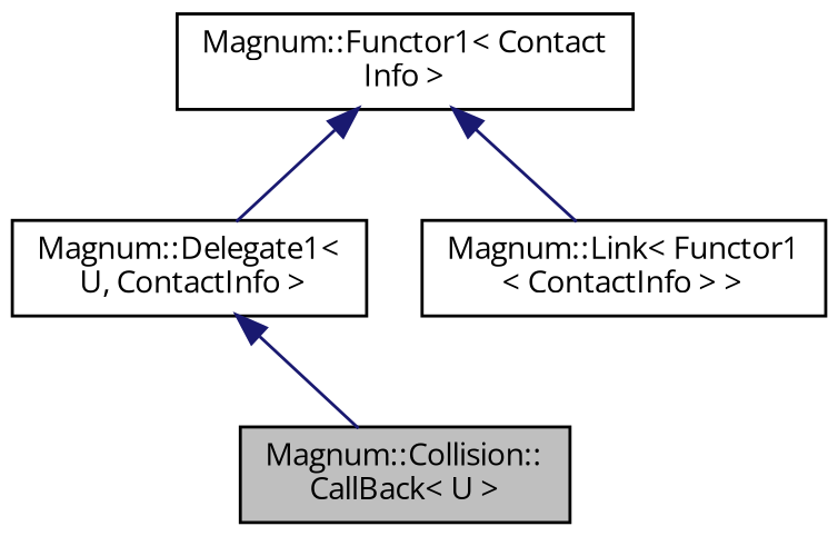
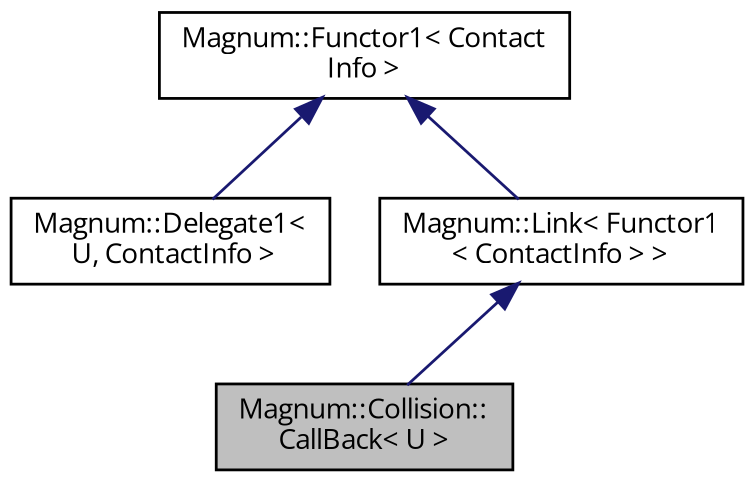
  digraph {
    fontname="Open Sans"
    node [color=black fillcolor=white fontname="Open Sans" fontsize=10 shape=record style=filled]
    edge [color=midnightblue dir=back fontname="Open Sans" fontsize=10 labelfontname=Helvetica labelfontsize=10 style=solid]
    n1 [fillcolor=grey75 fontcolor=black height=0.2 label="Magnum::Collision::\lCallBack\< U \>" width=0.4]
    n2 [height=0.2 label="Magnum::Delegate1\<\l U, ContactInfo \>" width=0.4]
    n3 [height=0.2 label="Magnum::Functor1\< Contact\lInfo \>" width=0.4]
    n4 [height=0.2 label="Magnum::Link\< Functor1\l\< ContactInfo \> \>" width=0.4]
-   n2 -> n1
+   n4 -> n1
    n3 -> n2
    n3 -> n4
  }
